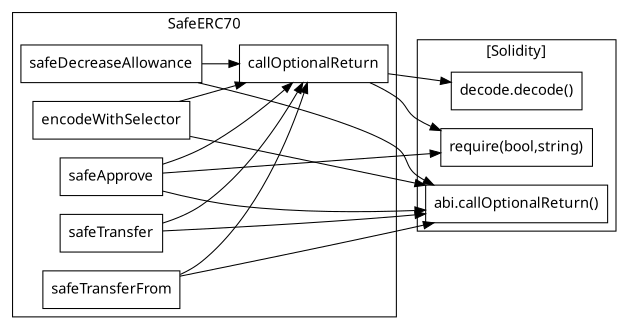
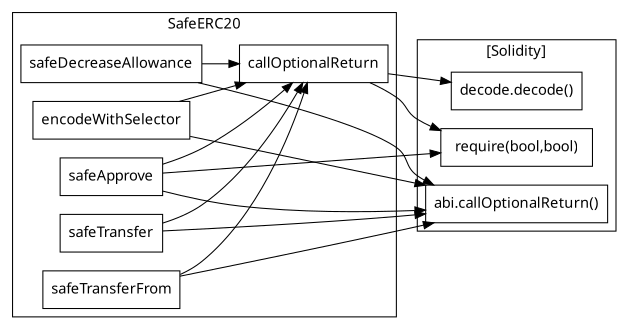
  strict digraph {
    fontname="Noto Sans"
    rankdir=LR
    node [fontname="Noto Sans" shape=box]
    edge [fontname="Noto Sans"]
    n1 [label=safeApprove]
    n2 [label=callOptionalReturn]
    n3 [label=safeDecreaseAllowance]
    n4 [label=safeTransferFrom]
    n5 [label=encodeWithSelector]
    n6 [label=safeTransfer]
-   "require(bool,string)"
+   "require(bool,string)" [label="require(bool,bool)"]
    n8 [label="abi.callOptionalReturn()"]
    n9 [label="decode.decode()"]
    subgraph cluster_1 {
-     label=SafeERC70
+     label=SafeERC20
      n1
      n2
      n3
      n4
      n5
      n6
    }
    subgraph cluster_2 {
      label="[Solidity]"
      "require(bool,string)"
      n8
      n9
    }
    n1 -> n2
    n1 -> "require(bool,string)"
    n1 -> n8
    n2 -> "require(bool,string)"
    n2 -> n9
    n3 -> n2
    n3 -> n8
    n4 -> n2
    n4 -> n8
    n5 -> n2
    n5 -> n8
    n6 -> n2
    n6 -> n8
  }
